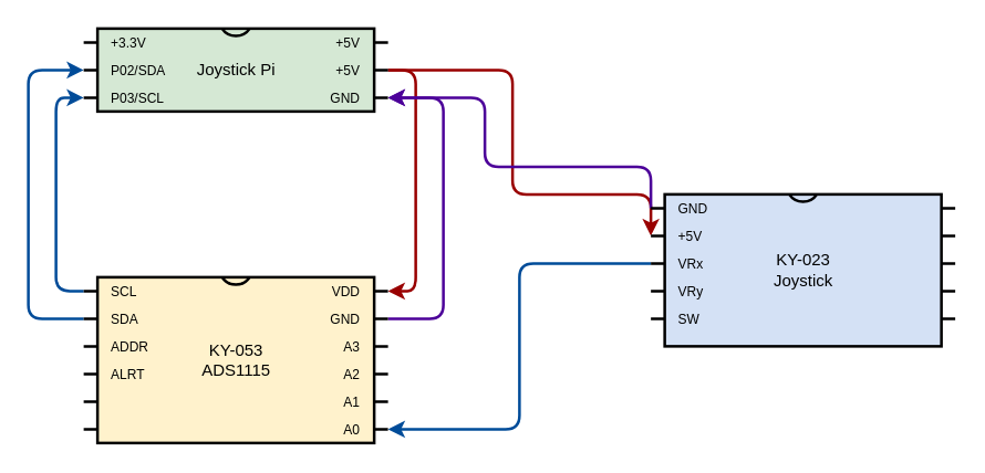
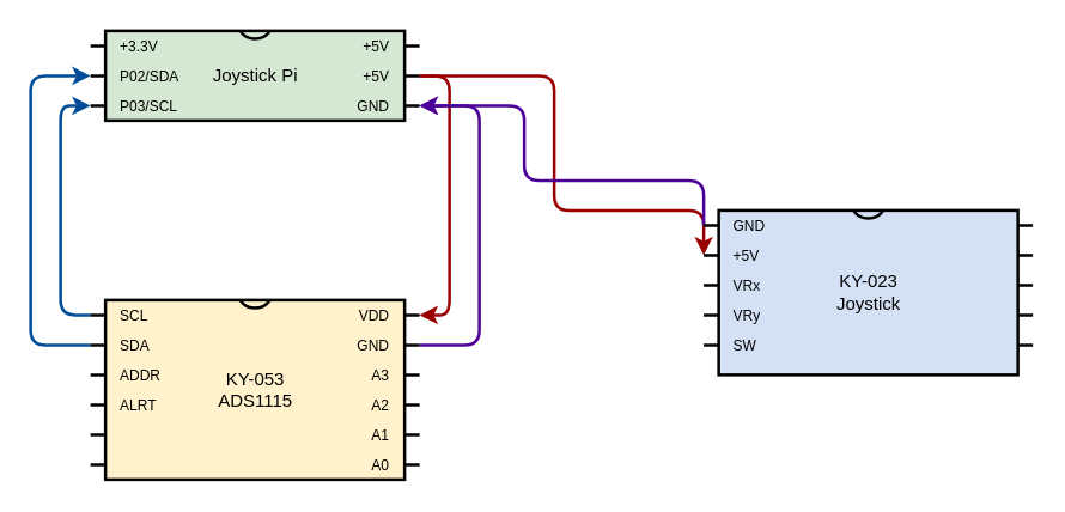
  <mxCell id="0" />
  <mxCell id="1" parent="0" />
  <mxCell id="2" style="edgeStyle=orthogonalEdgeStyle;rounded=1;orthogonalLoop=1;jettySize=auto;html=1;exitX=1;exitY=0;exitDx=0;exitDy=30;exitPerimeter=0;entryX=1;entryY=0;entryDx=0;entryDy=10;entryPerimeter=0;startArrow=none;startFill=0;endArrow=classic;endFill=1;strokeWidth=2;strokeColor=#990000;" parent="1" source="4" target="8" edge="1"><mxGeometry relative="1" as="geometry" /></mxCell>
  <mxCell id="3" style="edgeStyle=orthogonalEdgeStyle;rounded=1;orthogonalLoop=1;jettySize=auto;html=1;exitX=1;exitY=0;exitDx=0;exitDy=30;exitPerimeter=0;entryX=0;entryY=0;entryDx=0;entryDy=30;entryPerimeter=0;startArrow=none;startFill=0;endArrow=classic;endFill=1;strokeWidth=2;strokeColor=#990000;" parent="1" source="4" target="11" edge="1"><mxGeometry relative="1" as="geometry"><Array as="points"><mxPoint x="370" y="50" /><mxPoint x="370" y="140" /></Array></mxGeometry></mxCell>
  <mxCell id="4" value="Joystick Pi" style="shadow=0;dashed=0;align=center;html=1;strokeWidth=2;shape=mxgraph.electrical.logic_gates.dual_inline_ic;labelNames=+3.3V,P02/SDA,P03/SCL,GND,+5V,+5V;pinSpacing=20;labelCount=6;pinLabelType=cust;fillColor=#d5e8d4;" parent="1" vertex="1"><mxGeometry x="60" y="20" width="220" height="60" as="geometry" /></mxCell>
  <mxCell id="5" style="edgeStyle=orthogonalEdgeStyle;rounded=1;orthogonalLoop=1;jettySize=auto;html=1;exitX=1;exitY=0;exitDx=0;exitDy=30;exitPerimeter=0;entryX=1;entryY=0;entryDx=0;entryDy=50;entryPerimeter=0;strokeWidth=2;endArrow=classic;endFill=1;strokeColor=#4C0099;" parent="1" source="8" target="4" edge="1"><mxGeometry relative="1" as="geometry"><Array as="points"><mxPoint x="320" y="230" /><mxPoint x="320" y="70" /></Array></mxGeometry></mxCell>
  <mxCell id="6" style="edgeStyle=orthogonalEdgeStyle;rounded=1;orthogonalLoop=1;jettySize=auto;html=1;exitX=0;exitY=0;exitDx=0;exitDy=30;exitPerimeter=0;entryX=0;entryY=0;entryDx=0;entryDy=30;entryPerimeter=0;startArrow=none;startFill=0;endArrow=classic;endFill=1;strokeColor=#004C99;strokeWidth=2;" parent="1" source="8" target="4" edge="1"><mxGeometry relative="1" as="geometry"><Array as="points"><mxPoint x="20" y="230" /><mxPoint x="20" y="50" /></Array></mxGeometry></mxCell>
  <mxCell id="7" style="edgeStyle=orthogonalEdgeStyle;rounded=1;orthogonalLoop=1;jettySize=auto;html=1;exitX=0;exitY=0;exitDx=0;exitDy=10;exitPerimeter=0;entryX=0;entryY=0;entryDx=0;entryDy=50;entryPerimeter=0;startArrow=none;startFill=0;endArrow=classic;endFill=1;strokeColor=#004C99;strokeWidth=2;" parent="1" source="8" target="4" edge="1"><mxGeometry relative="1" as="geometry" /></mxCell>
  <mxCell id="8" value="&lt;div&gt;KY-053&lt;br&gt;&lt;/div&gt;&lt;div&gt;ADS1115&lt;/div&gt;" style="shadow=0;dashed=0;align=center;html=1;strokeWidth=2;shape=mxgraph.electrical.logic_gates.dual_inline_ic;labelNames=SCL,SDA,ADDR,ALRT,,,A0,A1,A2,A3,GND,VDD;labelCount=12;pinLabelType=cust;fillColor=#FFF2CC;" parent="1" vertex="1"><mxGeometry x="60" y="200" width="220" height="120" as="geometry" /></mxCell>
  <mxCell id="9" style="edgeStyle=orthogonalEdgeStyle;rounded=1;orthogonalLoop=1;jettySize=auto;html=1;exitX=0;exitY=0;exitDx=0;exitDy=10;exitPerimeter=0;entryX=1;entryY=0;entryDx=0;entryDy=50;entryPerimeter=0;startArrow=none;startFill=0;endArrow=classic;endFill=1;strokeColor=#4C0099;strokeWidth=2;" parent="1" source="11" target="4" edge="1"><mxGeometry relative="1" as="geometry"><Array as="points"><mxPoint x="350" y="120" /><mxPoint x="350" y="70" /></Array></mxGeometry></mxCell>
- <mxCell id="10" style="edgeStyle=orthogonalEdgeStyle;rounded=1;orthogonalLoop=1;jettySize=auto;html=1;exitX=0;exitY=0;exitDx=0;exitDy=50;exitPerimeter=0;entryX=1;entryY=0;entryDx=0;entryDy=110;entryPerimeter=0;startArrow=none;startFill=0;endArrow=classic;endFill=1;strokeWidth=2;strokeColor=#004C99;" parent="1" source="11" target="8" edge="1"><mxGeometry relative="1" as="geometry" /></mxCell>
  <mxCell id="11" value="&lt;div&gt;KY-023&lt;br&gt;&lt;/div&gt;&lt;div&gt;Joystick&lt;/div&gt;" style="shadow=0;dashed=0;align=center;html=1;strokeWidth=2;shape=mxgraph.electrical.logic_gates.dual_inline_ic;labelNames=GND,+5V,VRx,VRy,SW,,,,,,,;labelCount=12;pinLabelType=cust;fillColor=#D4E1F5;" parent="1" vertex="1"><mxGeometry x="470" y="140" width="220" height="110" as="geometry" /></mxCell>
